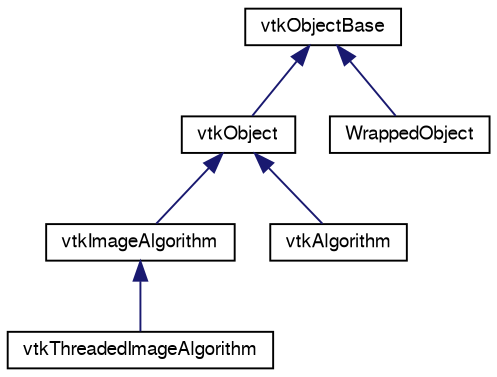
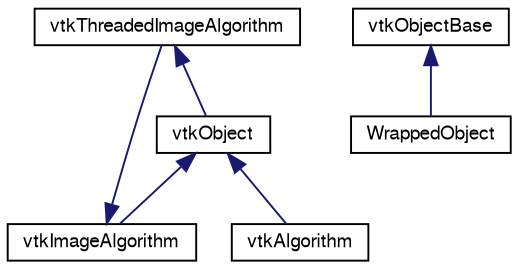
  digraph {
    node [color=black fontname=FreeSans fontsize=10 shape=record]
    edge [color=midnightblue dir=back fontname=FreeSans fontsize=10 labelfontname=FreeSans labelfontsize=10 style=solid]
    n1 [height=0.2 label=vtkThreadedImageAlgorithm width=0.4]
    n2 [height=0.2 label=vtkImageAlgorithm width=0.4]
    n3 [height=0.2 label=vtkAlgorithm width=0.4]
    n4 [height=0.2 label=vtkObject width=0.4]
    n5 [height=0.2 label=vtkObjectBase width=0.4]
    n6 [height=0.2 label=WrappedObject width=0.4]
    n2 -> n1
    n4 -> n2
    n4 -> n3
-   n5 -> n4
+   n1 -> n4
    n5 -> n6
  }
